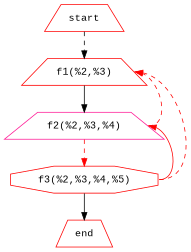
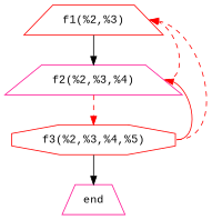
  digraph {
    fontname="Liberation Mono"
    node [color=red fontname="Liberation Mono" shape=trapezium]
    edge [fontname="Liberation Mono" style=dashed weight=100 color=red]
-   n1 [label=start]
    n2 [label="f1(%2,%3)\n"]
    n3 [color=deeppink label="f2(%2,%3,%4)\n"]
-   n4 [label=end]
+   n4 [color=deeppink label=end]
    n5 [label="f3(%2,%3,%4,%5)\n" shape=octagon]
-   n1 -> n2 [color=""]
    n2 -> n3 [style=solid color=""]
    n3 -> n2 [headport=e tailport=e weight=""]
    n3 -> n5
    n5 -> n2 [headport=e tailport=e weight=""]
    n5 -> n3 [headport=e style=solid tailport=e weight=""]
    n5 -> n4 [style=solid color=""]
  }
